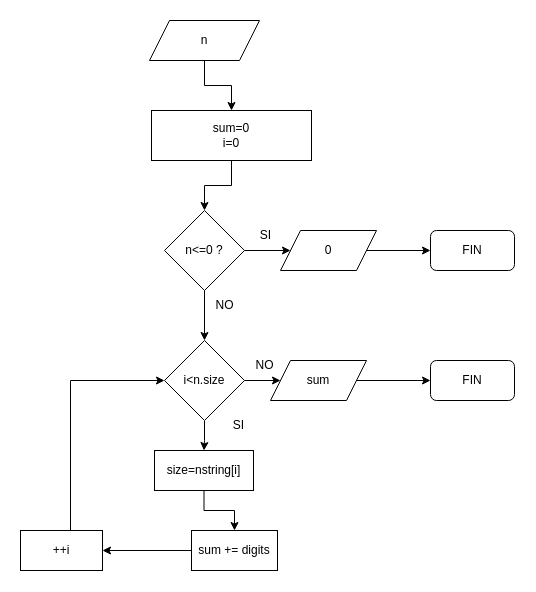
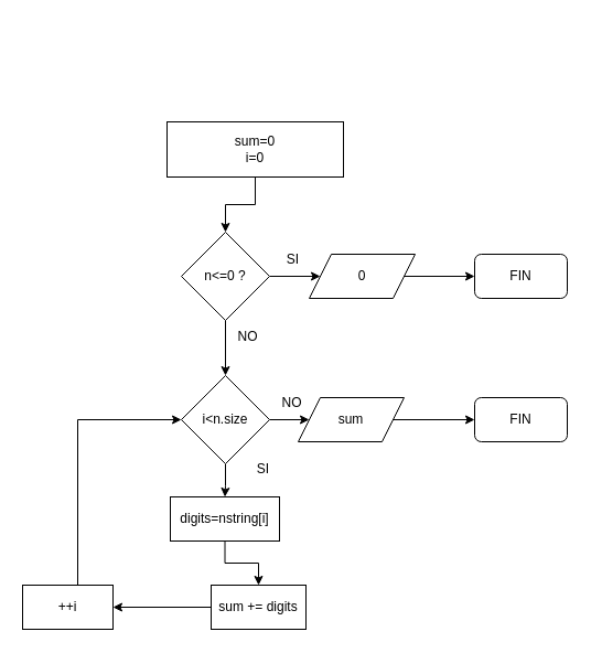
  <mxCell id="0" />
  <mxCell id="1" parent="0" />
- <mxCell id="2" value="" style="edgeStyle=orthogonalEdgeStyle;rounded=0;orthogonalLoop=1;jettySize=auto;html=1;" edge="1" parent="1" source="3" target="5"><mxGeometry relative="1" as="geometry" /></mxCell>
- <mxCell id="3" value="n" style="shape=parallelogram;perimeter=parallelogramPerimeter;whiteSpace=wrap;html=1;fixedSize=1;" vertex="1" parent="1"><mxGeometry x="149" y="20" width="110" height="40" as="geometry" /></mxCell>
  <mxCell id="4" value="" style="edgeStyle=orthogonalEdgeStyle;rounded=0;orthogonalLoop=1;jettySize=auto;html=1;" edge="1" parent="1" source="5" target="8"><mxGeometry relative="1" as="geometry" /></mxCell>
  <mxCell id="5" value="sum=0&lt;div&gt;i=0&lt;/div&gt;" style="whiteSpace=wrap;html=1;" vertex="1" parent="1"><mxGeometry x="151" y="110" width="160" height="50" as="geometry" /></mxCell>
  <mxCell id="6" value="" style="edgeStyle=orthogonalEdgeStyle;rounded=0;orthogonalLoop=1;jettySize=auto;html=1;" edge="1" parent="1" source="8" target="11"><mxGeometry relative="1" as="geometry" /></mxCell>
  <mxCell id="7" value="" style="edgeStyle=orthogonalEdgeStyle;rounded=0;orthogonalLoop=1;jettySize=auto;html=1;" edge="1" parent="1" source="8" target="13"><mxGeometry relative="1" as="geometry" /></mxCell>
  <mxCell id="8" value="n&amp;lt;=0 ?" style="rhombus;whiteSpace=wrap;html=1;" vertex="1" parent="1"><mxGeometry x="164" y="210" width="80" height="80" as="geometry" /></mxCell>
  <mxCell id="9" value="" style="edgeStyle=orthogonalEdgeStyle;rounded=0;orthogonalLoop=1;jettySize=auto;html=1;" edge="1" parent="1" source="11" target="16"><mxGeometry relative="1" as="geometry" /></mxCell>
  <mxCell id="10" value="" style="edgeStyle=orthogonalEdgeStyle;rounded=0;orthogonalLoop=1;jettySize=auto;html=1;" edge="1" parent="1" source="11" target="19"><mxGeometry relative="1" as="geometry" /></mxCell>
  <mxCell id="11" value="i&amp;lt;n.size" style="rhombus;whiteSpace=wrap;html=1;" vertex="1" parent="1"><mxGeometry x="164" y="340" width="80" height="80" as="geometry" /></mxCell>
  <mxCell id="12" value="" style="edgeStyle=orthogonalEdgeStyle;rounded=0;orthogonalLoop=1;jettySize=auto;html=1;" edge="1" parent="1" source="13" target="14"><mxGeometry relative="1" as="geometry" /></mxCell>
  <mxCell id="13" value="0" style="shape=parallelogram;perimeter=parallelogramPerimeter;whiteSpace=wrap;html=1;fixedSize=1;" vertex="1" parent="1"><mxGeometry x="280" y="230" width="96" height="40" as="geometry" /></mxCell>
  <mxCell id="14" value="FIN" style="rounded=1;whiteSpace=wrap;html=1;" vertex="1" parent="1"><mxGeometry x="430" y="230" width="84" height="40" as="geometry" /></mxCell>
  <mxCell id="15" value="" style="edgeStyle=orthogonalEdgeStyle;rounded=0;orthogonalLoop=1;jettySize=auto;html=1;" edge="1" parent="1" source="16" target="17"><mxGeometry relative="1" as="geometry" /></mxCell>
  <mxCell id="16" value="sum" style="shape=parallelogram;perimeter=parallelogramPerimeter;whiteSpace=wrap;html=1;fixedSize=1;" vertex="1" parent="1"><mxGeometry x="270" y="360" width="96" height="40" as="geometry" /></mxCell>
  <mxCell id="17" value="FIN" style="rounded=1;whiteSpace=wrap;html=1;" vertex="1" parent="1"><mxGeometry x="430" y="360" width="84" height="40" as="geometry" /></mxCell>
  <mxCell id="18" value="" style="edgeStyle=orthogonalEdgeStyle;rounded=0;orthogonalLoop=1;jettySize=auto;html=1;" edge="1" parent="1" source="19" target="21"><mxGeometry relative="1" as="geometry" /></mxCell>
- <mxCell id="19" value="size=nstring[i]" style="whiteSpace=wrap;html=1;" vertex="1" parent="1"><mxGeometry x="154" y="450" width="99" height="40" as="geometry" /></mxCell>
+ <mxCell id="19" value="digits=nstring[i]" style="whiteSpace=wrap;html=1;" vertex="1" parent="1"><mxGeometry x="154" y="450" width="99" height="40" as="geometry" /></mxCell>
  <mxCell id="20" value="" style="edgeStyle=orthogonalEdgeStyle;rounded=0;orthogonalLoop=1;jettySize=auto;html=1;" edge="1" parent="1" source="21" target="23"><mxGeometry relative="1" as="geometry" /></mxCell>
  <mxCell id="21" value="sum += digits" style="whiteSpace=wrap;html=1;" vertex="1" parent="1"><mxGeometry x="191" y="530" width="86" height="40" as="geometry" /></mxCell>
  <mxCell id="22" value="" style="edgeStyle=orthogonalEdgeStyle;rounded=0;orthogonalLoop=1;jettySize=auto;html=1;entryX=0;entryY=0.5;entryDx=0;entryDy=0;" edge="1" parent="1" source="23" target="11"><mxGeometry relative="1" as="geometry"><mxPoint x="61" y="430" as="targetPoint" /><Array as="points"><mxPoint x="70" y="380" /></Array></mxGeometry></mxCell>
  <mxCell id="23" value="++i" style="whiteSpace=wrap;html=1;" vertex="1" parent="1"><mxGeometry x="20" y="530" width="82" height="40" as="geometry" /></mxCell>
  <mxCell id="24" value="SI" style="text;html=1;align=center;verticalAlign=middle;resizable=0;points=[];autosize=1;strokeColor=none;fillColor=none;" vertex="1" parent="1"><mxGeometry x="223" y="410" width="30" height="30" as="geometry" /></mxCell>
  <mxCell id="25" value="SI" style="text;html=1;align=center;verticalAlign=middle;resizable=0;points=[];autosize=1;strokeColor=none;fillColor=none;" vertex="1" parent="1"><mxGeometry x="250" y="220" width="30" height="30" as="geometry" /></mxCell>
  <mxCell id="26" value="NO" style="text;html=1;align=center;verticalAlign=middle;resizable=0;points=[];autosize=1;strokeColor=none;fillColor=none;" vertex="1" parent="1"><mxGeometry x="244" y="350" width="40" height="30" as="geometry" /></mxCell>
  <mxCell id="27" value="NO" style="text;html=1;align=center;verticalAlign=middle;resizable=0;points=[];autosize=1;strokeColor=none;fillColor=none;" vertex="1" parent="1"><mxGeometry x="204" y="290" width="40" height="30" as="geometry" /></mxCell>
